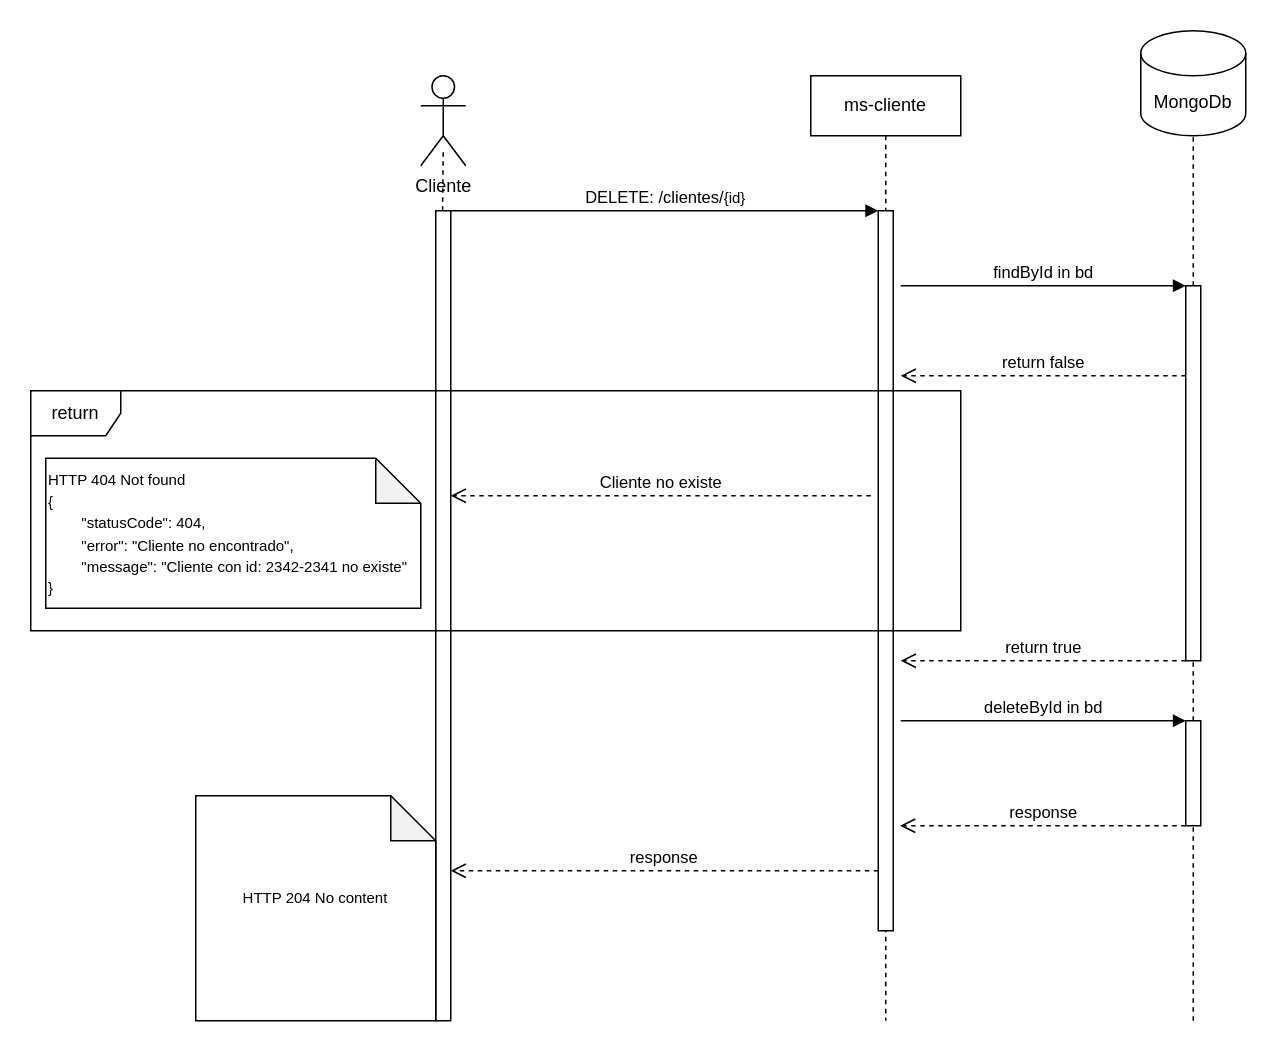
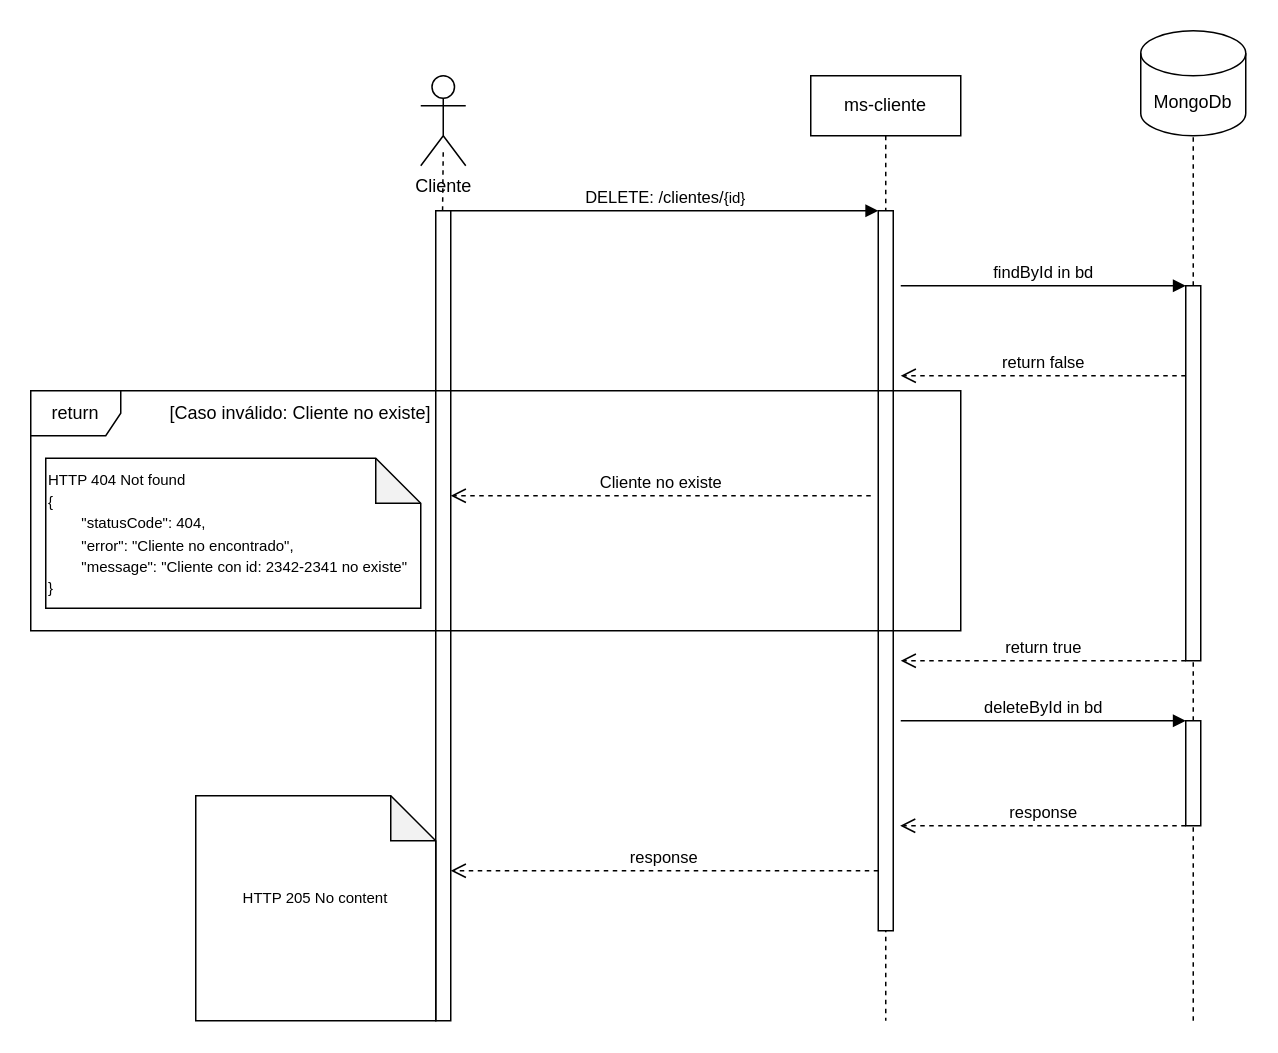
  <mxCell id="0" />
  <mxCell id="1" parent="0" />
  <mxCell id="2" value="ms-cliente" style="shape=umlLifeline;perimeter=lifelinePerimeter;whiteSpace=wrap;html=1;container=0;dropTarget=0;collapsible=0;recursiveResize=0;outlineConnect=0;portConstraint=eastwest;newEdgeStyle={&quot;edgeStyle&quot;:&quot;elbowEdgeStyle&quot;,&quot;elbow&quot;:&quot;vertical&quot;,&quot;curved&quot;:0,&quot;rounded&quot;:0};labelBackgroundColor=none;" parent="1" vertex="1"><mxGeometry x="540" y="50" width="100" height="630" as="geometry" /></mxCell>
  <mxCell id="3" value="" style="html=1;points=[];perimeter=orthogonalPerimeter;outlineConnect=0;targetShapes=umlLifeline;portConstraint=eastwest;newEdgeStyle={&quot;edgeStyle&quot;:&quot;elbowEdgeStyle&quot;,&quot;elbow&quot;:&quot;vertical&quot;,&quot;curved&quot;:0,&quot;rounded&quot;:0};labelBackgroundColor=none;" parent="2" vertex="1"><mxGeometry x="45" y="90" width="10" height="480" as="geometry" /></mxCell>
  <mxCell id="4" value="DELETE: /clientes/&lt;span style=&quot;font-size: 10px; text-align: left; text-wrap-mode: wrap;&quot;&gt;{id&lt;/span&gt;&lt;span style=&quot;font-size: 10px; text-align: left; text-wrap-mode: wrap;&quot;&gt;}&lt;/span&gt;" style="html=1;verticalAlign=bottom;endArrow=block;edgeStyle=elbowEdgeStyle;elbow=vertical;curved=0;rounded=0;labelBackgroundColor=none;fontColor=default;" parent="1" source="6" target="3" edge="1"><mxGeometry x="0.001" relative="1" as="geometry"><mxPoint x="310" y="140" as="sourcePoint" /><Array as="points"><mxPoint x="395" y="140" /></Array><mxPoint x="580" y="140" as="targetPoint" /><mxPoint as="offset" /></mxGeometry></mxCell>
  <mxCell id="5" value="Cliente" style="shape=umlActor;verticalLabelPosition=bottom;verticalAlign=top;html=1;outlineConnect=0;labelBackgroundColor=none;" parent="1" vertex="1"><mxGeometry x="280" y="50" width="30" height="60" as="geometry" /></mxCell>
  <mxCell id="6" value="" style="html=1;points=[];perimeter=orthogonalPerimeter;outlineConnect=0;targetShapes=umlLifeline;portConstraint=eastwest;newEdgeStyle={&quot;edgeStyle&quot;:&quot;elbowEdgeStyle&quot;,&quot;elbow&quot;:&quot;vertical&quot;,&quot;curved&quot;:0,&quot;rounded&quot;:0};labelBackgroundColor=none;" parent="1" vertex="1"><mxGeometry x="290" y="140" width="10" height="540" as="geometry" /></mxCell>
  <mxCell id="7" value="" style="endArrow=none;dashed=1;html=1;rounded=0;labelBackgroundColor=none;fontColor=default;" parent="1" edge="1"><mxGeometry width="50" height="50" relative="1" as="geometry"><mxPoint x="294.55" y="140" as="sourcePoint" /><mxPoint x="295" y="100" as="targetPoint" /></mxGeometry></mxCell>
  <mxCell id="8" value="" style="endArrow=none;dashed=1;html=1;rounded=0;entryX=0.5;entryY=1;entryDx=0;entryDy=0;entryPerimeter=0;" parent="1" source="22" edge="1"><mxGeometry width="50" height="50" relative="1" as="geometry"><mxPoint x="795" y="760" as="sourcePoint" /><mxPoint x="795" y="90" as="targetPoint" /></mxGeometry></mxCell>
  <mxCell id="9" value="deleteById in bd" style="html=1;verticalAlign=bottom;endArrow=block;curved=0;rounded=0;" parent="1" edge="1"><mxGeometry width="80" relative="1" as="geometry"><mxPoint x="600" y="480" as="sourcePoint" /><mxPoint x="790" y="480" as="targetPoint" /></mxGeometry></mxCell>
  <mxCell id="10" value="response" style="html=1;verticalAlign=bottom;endArrow=open;dashed=1;endSize=8;curved=0;rounded=0;" parent="1" edge="1"><mxGeometry relative="1" as="geometry"><mxPoint x="790" y="550" as="sourcePoint" /><mxPoint x="599.591" y="550" as="targetPoint" /></mxGeometry></mxCell>
  <mxCell id="11" value="response" style="html=1;verticalAlign=bottom;endArrow=open;dashed=1;endSize=8;curved=0;rounded=0;" parent="1" edge="1"><mxGeometry relative="1" as="geometry"><mxPoint x="585" y="580" as="sourcePoint" /><mxPoint x="300" y="580" as="targetPoint" /></mxGeometry></mxCell>
- <mxCell id="12" value="&lt;font style=&quot;font-size: 10px;&quot;&gt;HTTP 204 No content&lt;/font&gt;&lt;div&gt;&lt;br&gt;&lt;/div&gt;" style="shape=note;whiteSpace=wrap;html=1;backgroundOutline=1;darkOpacity=0.05;align=center;" parent="1" vertex="1"><mxGeometry x="130" y="530" width="160" height="150" as="geometry" /></mxCell>
+ <mxCell id="12" value="&lt;font style=&quot;font-size: 10px;&quot;&gt;HTTP 205 No content&lt;/font&gt;&lt;div&gt;&lt;br&gt;&lt;/div&gt;" style="shape=note;whiteSpace=wrap;html=1;backgroundOutline=1;darkOpacity=0.05;align=center;" parent="1" vertex="1"><mxGeometry x="130" y="530" width="160" height="150" as="geometry" /></mxCell>
  <mxCell id="13" value="Cliente no existe" style="html=1;verticalAlign=bottom;endArrow=open;dashed=1;endSize=8;edgeStyle=elbowEdgeStyle;elbow=vertical;curved=0;rounded=0;labelBackgroundColor=none;fontColor=default;" parent="1" edge="1"><mxGeometry relative="1" as="geometry"><mxPoint x="300" y="330" as="targetPoint" /><Array as="points"><mxPoint x="405" y="330" /></Array><mxPoint x="580" y="330" as="sourcePoint" /></mxGeometry></mxCell>
  <mxCell id="14" value="return" style="shape=umlFrame;whiteSpace=wrap;html=1;pointerEvents=0;" parent="1" vertex="1"><mxGeometry x="20" y="260" width="620" height="160" as="geometry" /></mxCell>
+ <mxCell id="15" value="[Caso inválido: Cliente no existe]" style="text;html=1;align=center;verticalAlign=middle;whiteSpace=wrap;rounded=0;" parent="1" vertex="1"><mxGeometry x="110" y="260" width="180" height="30" as="geometry" /></mxCell>
  <mxCell id="16" value="&lt;font style=&quot;font-size: 10px;&quot;&gt;HTTP 404 Not found&lt;/font&gt;&lt;div&gt;&lt;span style=&quot;font-size: 10px; background-color: initial;&quot;&gt;{&lt;/span&gt;&lt;/div&gt;&lt;div&gt;&lt;font style=&quot;font-size: 10px;&quot;&gt;&lt;span style=&quot;white-space: pre;&quot;&gt;&#09;&lt;/span&gt;&quot;statusCode&quot;: 404,&lt;/font&gt;&lt;/div&gt;&lt;div&gt;&lt;font style=&quot;font-size: 10px;&quot;&gt;&lt;span style=&quot;white-space: pre;&quot;&gt;&#09;&lt;/span&gt;&quot;error&quot;: &quot;Cliente no encontrado&quot;,&lt;/font&gt;&lt;/div&gt;&lt;div&gt;&lt;font style=&quot;font-size: 10px;&quot;&gt;&lt;span style=&quot;white-space: pre;&quot;&gt;&#09;&lt;/span&gt;&quot;message&quot;: &quot;Cliente con id: 2342-2341 no existe&quot;&lt;/font&gt;&lt;/div&gt;&lt;div&gt;&lt;font style=&quot;font-size: 10px;&quot;&gt;}&lt;/font&gt;&lt;/div&gt;" style="shape=note;whiteSpace=wrap;html=1;backgroundOutline=1;darkOpacity=0.05;align=left;" parent="1" vertex="1"><mxGeometry x="30" y="305" width="250" height="100" as="geometry" /></mxCell>
  <mxCell id="17" value="findById in bd" style="html=1;verticalAlign=bottom;endArrow=block;curved=0;rounded=0;" parent="1" edge="1"><mxGeometry width="80" relative="1" as="geometry"><mxPoint x="600" y="190" as="sourcePoint" /><mxPoint x="790" y="190" as="targetPoint" /></mxGeometry></mxCell>
  <mxCell id="18" value="return false" style="html=1;verticalAlign=bottom;endArrow=open;dashed=1;endSize=8;curved=0;rounded=0;" parent="1" edge="1"><mxGeometry relative="1" as="geometry"><mxPoint x="790" y="250" as="sourcePoint" /><mxPoint x="600" y="250" as="targetPoint" /></mxGeometry></mxCell>
  <mxCell id="19" value="return true" style="html=1;verticalAlign=bottom;endArrow=open;dashed=1;endSize=8;curved=0;rounded=0;" parent="1" edge="1"><mxGeometry relative="1" as="geometry"><mxPoint x="790" y="440" as="sourcePoint" /><mxPoint x="600" y="440" as="targetPoint" /></mxGeometry></mxCell>
  <mxCell id="20" value="MongoDb" style="shape=cylinder3;whiteSpace=wrap;html=1;boundedLbl=1;backgroundOutline=1;size=15;" parent="1" vertex="1"><mxGeometry x="760" y="20" width="70" height="70" as="geometry" /></mxCell>
  <mxCell id="21" value="" style="endArrow=none;dashed=1;html=1;rounded=0;entryX=0.5;entryY=1;entryDx=0;entryDy=0;entryPerimeter=0;" parent="1" source="24" target="22" edge="1"><mxGeometry width="50" height="50" relative="1" as="geometry"><mxPoint x="795" y="760" as="sourcePoint" /><mxPoint x="795" y="90" as="targetPoint" /></mxGeometry></mxCell>
  <mxCell id="22" value="" style="html=1;points=[];perimeter=orthogonalPerimeter;outlineConnect=0;targetShapes=umlLifeline;portConstraint=eastwest;newEdgeStyle={&quot;edgeStyle&quot;:&quot;elbowEdgeStyle&quot;,&quot;elbow&quot;:&quot;vertical&quot;,&quot;curved&quot;:0,&quot;rounded&quot;:0};labelBackgroundColor=none;" parent="1" vertex="1"><mxGeometry x="790" y="190" width="10" height="250" as="geometry" /></mxCell>
  <mxCell id="23" value="" style="endArrow=none;dashed=1;html=1;rounded=0;entryX=0.5;entryY=1;entryDx=0;entryDy=0;entryPerimeter=0;" parent="1" target="24" edge="1"><mxGeometry width="50" height="50" relative="1" as="geometry"><mxPoint x="795" y="680" as="sourcePoint" /><mxPoint x="795" y="250" as="targetPoint" /></mxGeometry></mxCell>
  <mxCell id="24" value="" style="html=1;points=[];perimeter=orthogonalPerimeter;outlineConnect=0;targetShapes=umlLifeline;portConstraint=eastwest;newEdgeStyle={&quot;edgeStyle&quot;:&quot;elbowEdgeStyle&quot;,&quot;elbow&quot;:&quot;vertical&quot;,&quot;curved&quot;:0,&quot;rounded&quot;:0};labelBackgroundColor=none;" parent="1" vertex="1"><mxGeometry x="790" y="480" width="10" height="70" as="geometry" /></mxCell>
